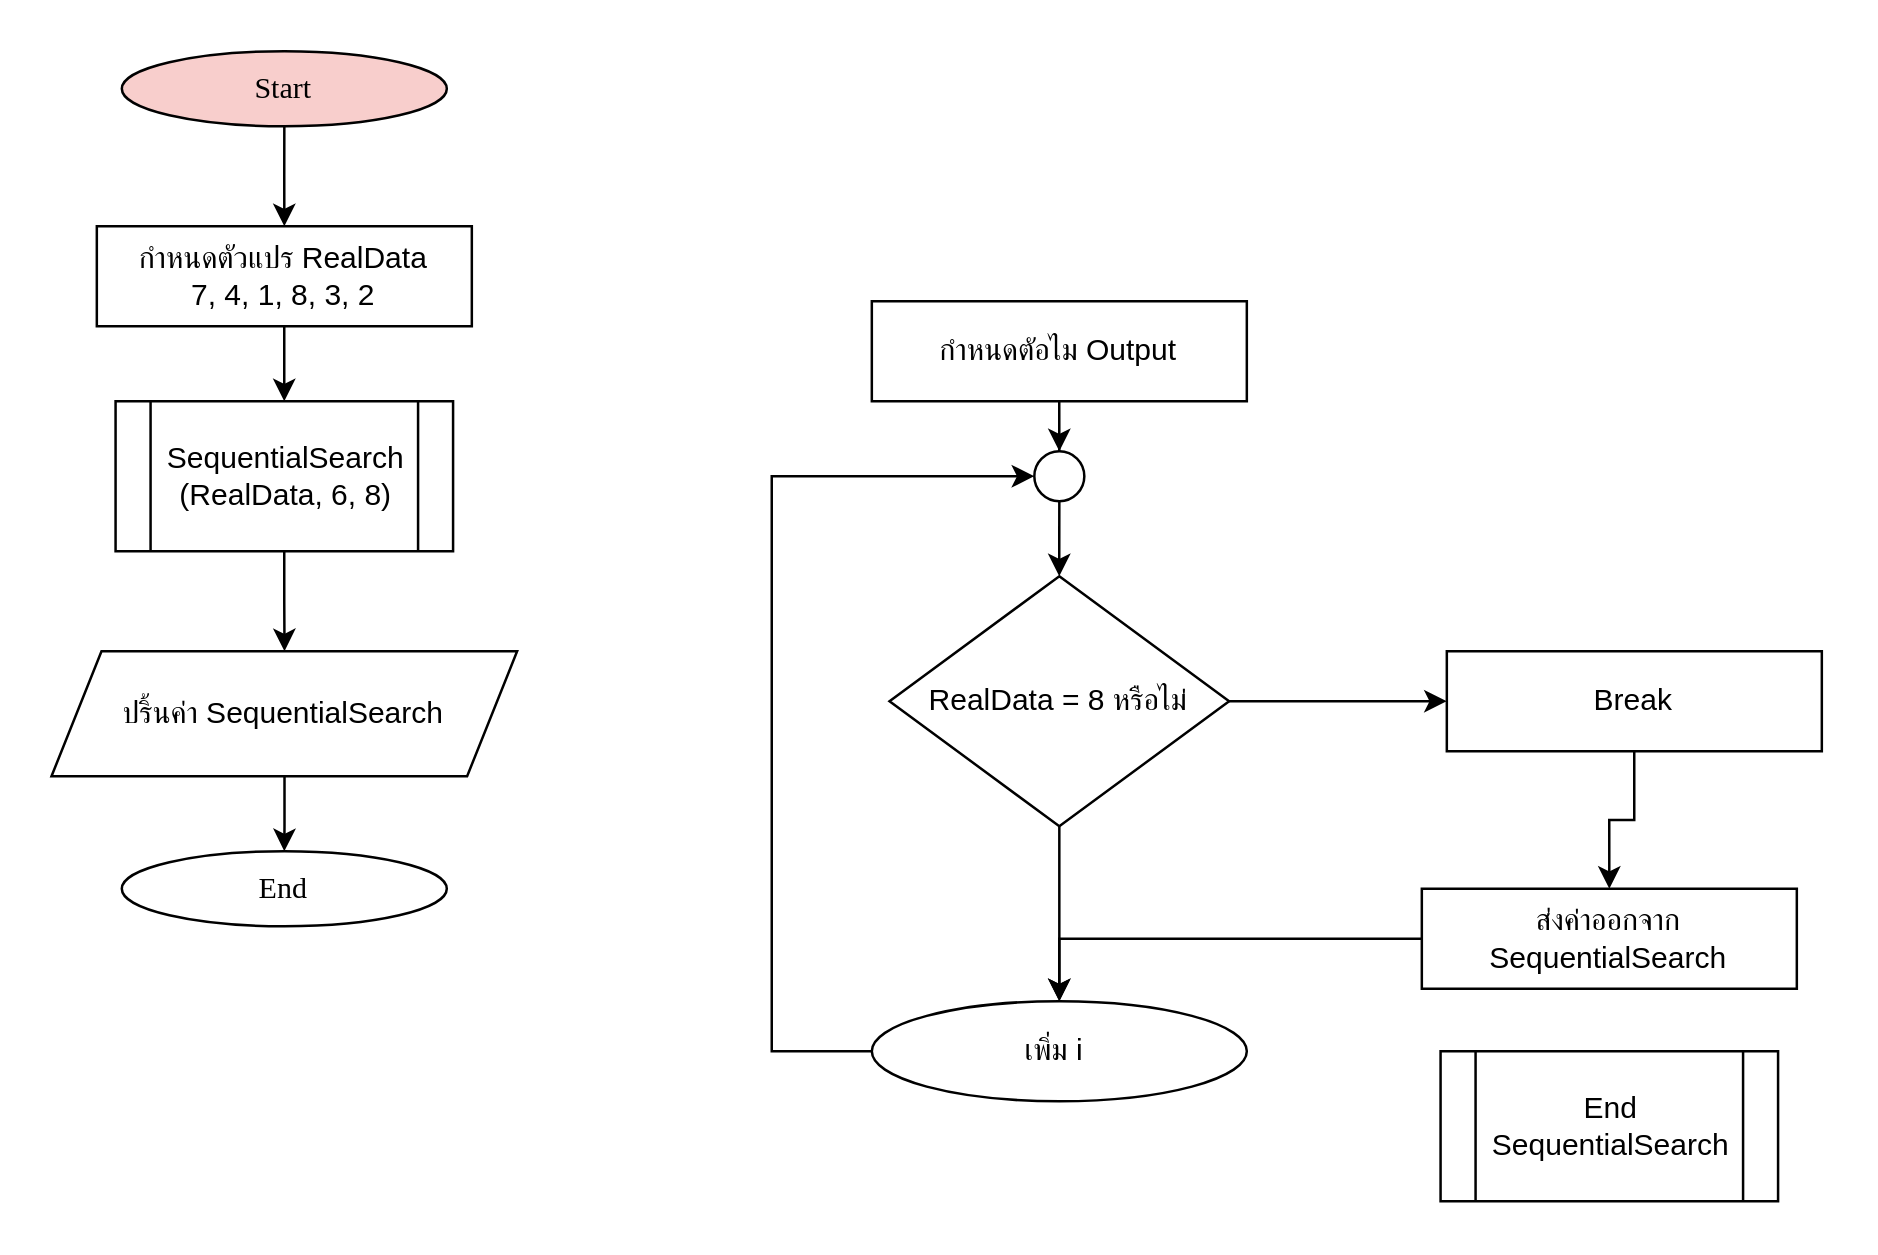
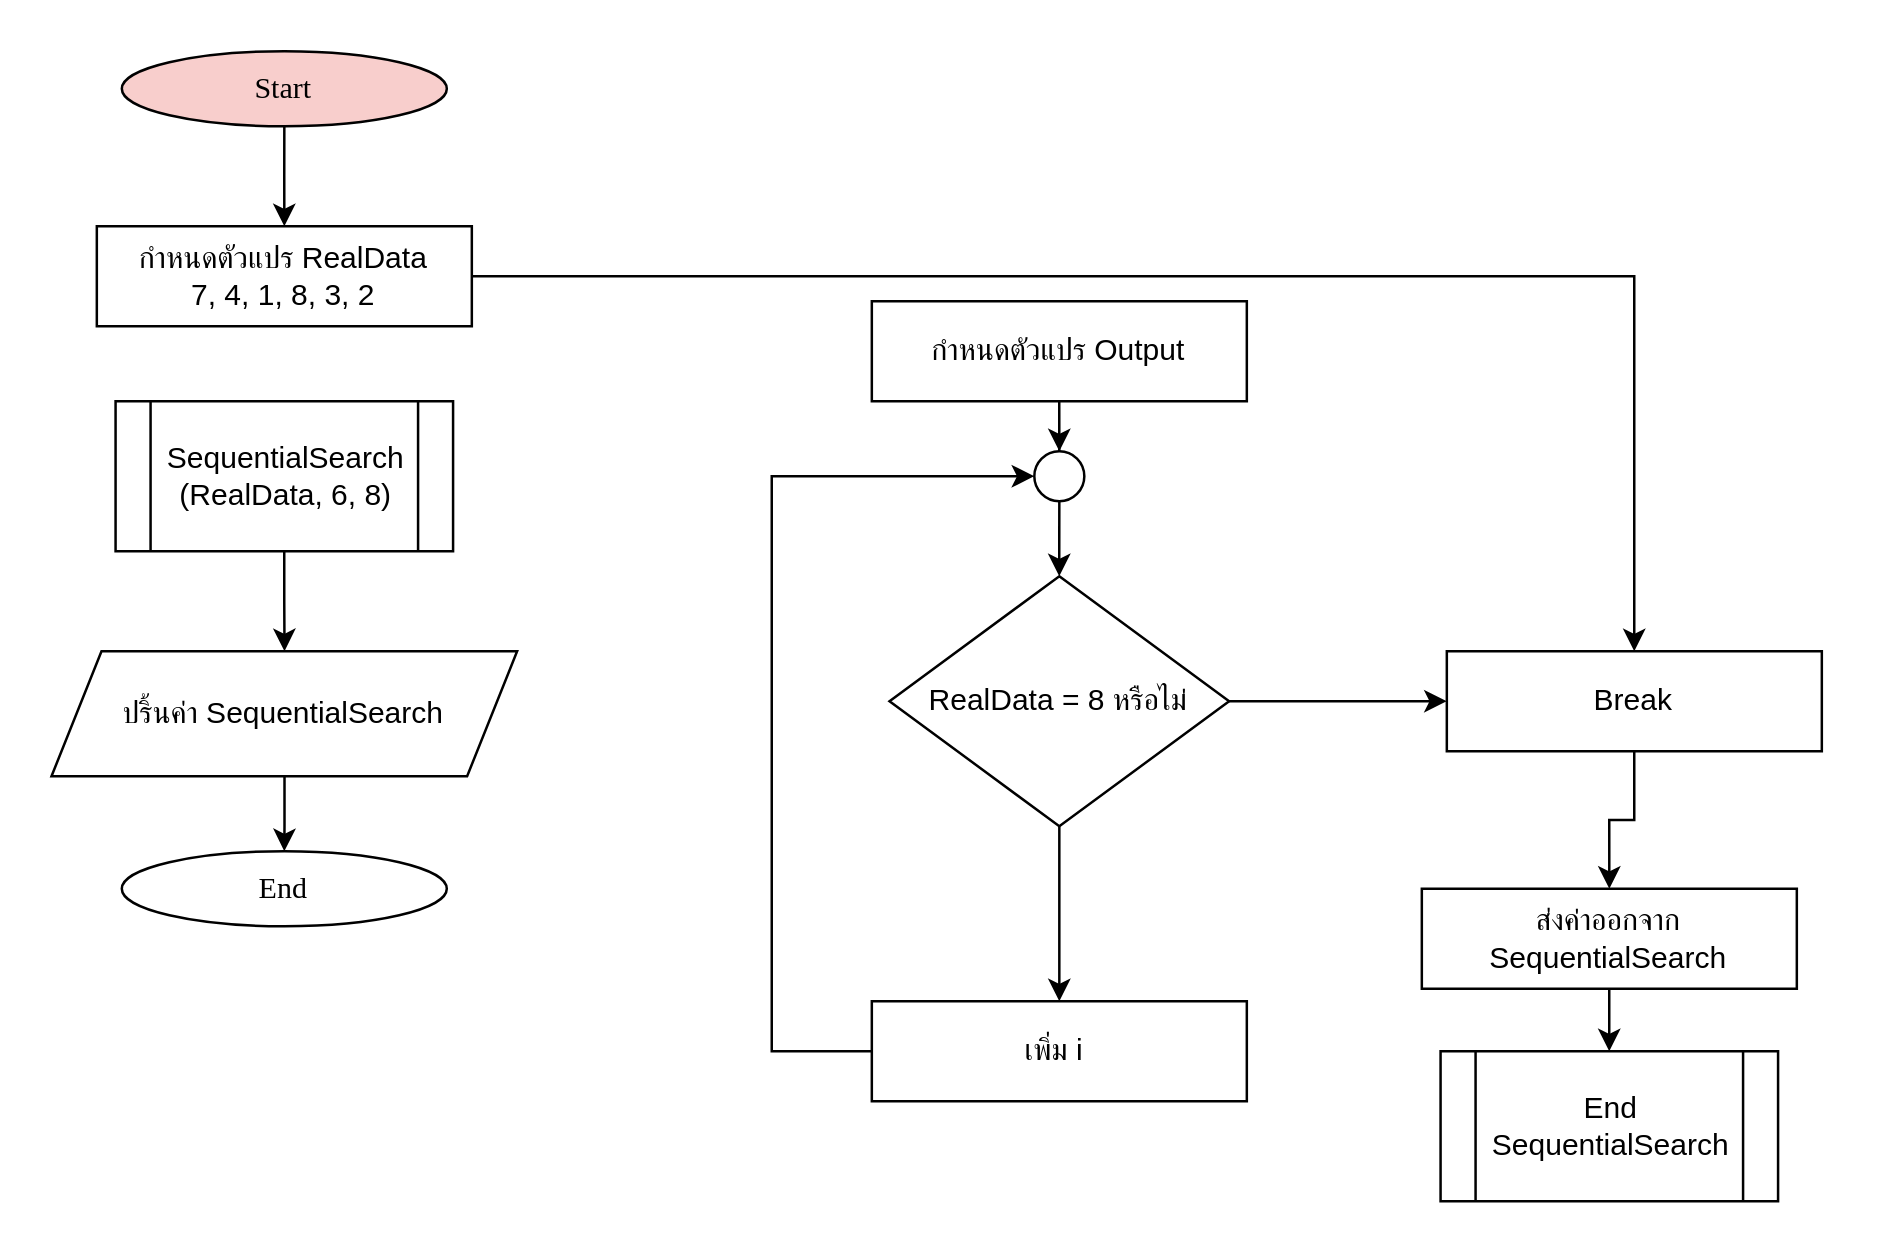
  <mxCell id="0" />
  <mxCell id="1" parent="0" />
  <mxCell id="2" value="" style="edgeStyle=orthogonalEdgeStyle;rounded=0;orthogonalLoop=1;jettySize=auto;html=1;" edge="1" parent="1" source="3"><mxGeometry relative="1" as="geometry"><mxPoint x="113.13" y="90" as="targetPoint" /></mxGeometry></mxCell>
  <mxCell id="3" value="&lt;font data-font-src=&quot;https://fonts.googleapis.com/css?family=Sarabun&quot; face=&quot;Sarabun&quot;&gt;Start&lt;/font&gt;" style="ellipse;whiteSpace=wrap;html=1;fillColor=#f8cecc;" vertex="1" parent="1"><mxGeometry x="48.13" y="20" width="130" height="30" as="geometry" /></mxCell>
- <mxCell id="4" value="" style="edgeStyle=orthogonalEdgeStyle;rounded=0;orthogonalLoop=1;jettySize=auto;html=1;" edge="1" parent="1" source="5" target="7"><mxGeometry relative="1" as="geometry" /></mxCell>
+ <mxCell id="4" value="" style="edgeStyle=orthogonalEdgeStyle;rounded=0;orthogonalLoop=1;jettySize=auto;html=1;" edge="1" parent="1" source="5" target="23"><mxGeometry relative="1" as="geometry" /></mxCell>
  <mxCell id="5" value="กำหนดตัวแปร&amp;nbsp;RealData&lt;div&gt;7, 4, 1, 8, 3, 2&lt;/div&gt;" style="rounded=0;whiteSpace=wrap;html=1;" vertex="1" parent="1"><mxGeometry x="38.13" y="90" width="150" height="40" as="geometry" /></mxCell>
  <mxCell id="6" value="" style="edgeStyle=orthogonalEdgeStyle;rounded=0;orthogonalLoop=1;jettySize=auto;html=1;" edge="1" parent="1" source="7" target="9"><mxGeometry relative="1" as="geometry" /></mxCell>
  <mxCell id="7" value="SequentialSearch&lt;div&gt;(RealData, 6, 8)&lt;/div&gt;" style="shape=process;whiteSpace=wrap;html=1;backgroundOutline=1;" vertex="1" parent="1"><mxGeometry x="45.63" y="160" width="135" height="60" as="geometry" /></mxCell>
  <mxCell id="8" value="" style="edgeStyle=orthogonalEdgeStyle;rounded=0;orthogonalLoop=1;jettySize=auto;html=1;" edge="1" parent="1" source="9" target="24"><mxGeometry relative="1" as="geometry" /></mxCell>
  <mxCell id="9" value="ปริ้นค่า&amp;nbsp;SequentialSearch" style="shape=parallelogram;perimeter=parallelogramPerimeter;whiteSpace=wrap;html=1;fixedSize=1;" vertex="1" parent="1"><mxGeometry x="20" y="260" width="186.25" height="50" as="geometry" /></mxCell>
  <mxCell id="10" style="edgeStyle=orthogonalEdgeStyle;rounded=0;orthogonalLoop=1;jettySize=auto;html=1;entryX=0.5;entryY=0;entryDx=0;entryDy=0;" edge="1" parent="1" source="11" target="20"><mxGeometry relative="1" as="geometry" /></mxCell>
- <mxCell id="11" value="กำหนดตัอไม Output" style="rounded=0;whiteSpace=wrap;html=1;" vertex="1" parent="1"><mxGeometry x="348.13" y="120" width="150" height="40" as="geometry" /></mxCell>
+ <mxCell id="11" value="กำหนดตัวแปร Output" style="rounded=0;whiteSpace=wrap;html=1;" vertex="1" parent="1"><mxGeometry x="348.13" y="120" width="150" height="40" as="geometry" /></mxCell>
  <mxCell id="12" value="" style="edgeStyle=orthogonalEdgeStyle;rounded=0;orthogonalLoop=1;jettySize=auto;html=1;" edge="1" parent="1" source="14" target="18"><mxGeometry relative="1" as="geometry" /></mxCell>
  <mxCell id="13" value="" style="edgeStyle=orthogonalEdgeStyle;rounded=0;orthogonalLoop=1;jettySize=auto;html=1;" edge="1" parent="1" source="14" target="23"><mxGeometry relative="1" as="geometry" /></mxCell>
  <mxCell id="14" value="RealData = 8 หรือไม่" style="rhombus;whiteSpace=wrap;html=1;" vertex="1" parent="1"><mxGeometry x="355.21" y="230" width="135.84" height="100" as="geometry" /></mxCell>
- <mxCell id="15" value="" style="edgeStyle=orthogonalEdgeStyle;rounded=0;orthogonalLoop=1;jettySize=auto;html=1;" edge="1" parent="1" source="16" target="18"><mxGeometry relative="1" as="geometry" /></mxCell>
+ <mxCell id="15" value="" style="edgeStyle=orthogonalEdgeStyle;rounded=0;orthogonalLoop=1;jettySize=auto;html=1;" edge="1" parent="1" source="16" target="21"><mxGeometry relative="1" as="geometry" /></mxCell>
  <mxCell id="16" value="ส่งค่าออกจาก&lt;div&gt;SequentialSearch&lt;/div&gt;" style="rounded=0;whiteSpace=wrap;html=1;" vertex="1" parent="1"><mxGeometry x="568.13" y="355" width="150" height="40" as="geometry" /></mxCell>
  <mxCell id="17" style="edgeStyle=orthogonalEdgeStyle;rounded=0;orthogonalLoop=1;jettySize=auto;html=1;entryX=0;entryY=0.5;entryDx=0;entryDy=0;" edge="1" parent="1" source="18" target="20"><mxGeometry relative="1" as="geometry"><Array as="points"><mxPoint x="308.13" y="420" /><mxPoint x="308.13" y="190" /></Array></mxGeometry></mxCell>
- <mxCell id="18" value="เพิ่ม i&amp;nbsp;" style="ellipse;whiteSpace=wrap;html=1;" vertex="1" parent="1"><mxGeometry x="348.13" y="400" width="150" height="40" as="geometry" /></mxCell>
+ <mxCell id="18" value="เพิ่ม i&amp;nbsp;" style="rounded=0;whiteSpace=wrap;html=1;" vertex="1" parent="1"><mxGeometry x="348.13" y="400" width="150" height="40" as="geometry" /></mxCell>
  <mxCell id="19" value="" style="edgeStyle=orthogonalEdgeStyle;rounded=0;orthogonalLoop=1;jettySize=auto;html=1;" edge="1" parent="1" source="20" target="14"><mxGeometry relative="1" as="geometry" /></mxCell>
  <mxCell id="20" value="" style="ellipse;whiteSpace=wrap;html=1;aspect=fixed;" vertex="1" parent="1"><mxGeometry x="413.13" y="180" width="20" height="20" as="geometry" /></mxCell>
  <mxCell id="21" value="&lt;div&gt;End&lt;/div&gt;SequentialSearch" style="shape=process;whiteSpace=wrap;html=1;backgroundOutline=1;" vertex="1" parent="1"><mxGeometry x="575.63" y="420" width="135" height="60" as="geometry" /></mxCell>
  <mxCell id="22" style="edgeStyle=orthogonalEdgeStyle;rounded=0;orthogonalLoop=1;jettySize=auto;html=1;entryX=0.5;entryY=0;entryDx=0;entryDy=0;" edge="1" parent="1" source="23" target="16"><mxGeometry relative="1" as="geometry" /></mxCell>
  <mxCell id="23" value="Break" style="rounded=0;whiteSpace=wrap;html=1;" vertex="1" parent="1"><mxGeometry x="578.13" y="260" width="150" height="40" as="geometry" /></mxCell>
  <mxCell id="24" value="&lt;font data-font-src=&quot;https://fonts.googleapis.com/css?family=Sarabun&quot; face=&quot;Sarabun&quot;&gt;End&lt;/font&gt;" style="ellipse;whiteSpace=wrap;html=1;" vertex="1" parent="1"><mxGeometry x="48.12" y="340" width="130" height="30" as="geometry" /></mxCell>
